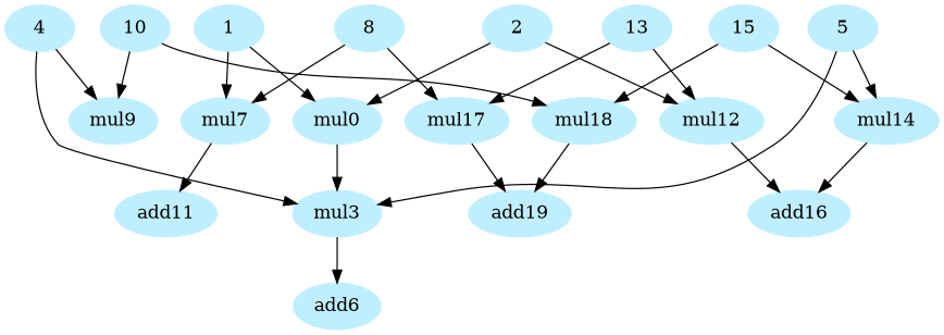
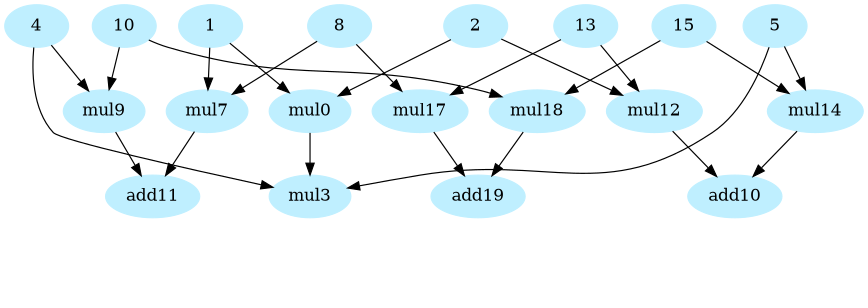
  digraph {
    node [color=lightblue1 style=filled]
    1
    mul0
    mul7
    mul3
    add11
    2
    mul12
-   add16
+   add16 [label=add10]
    4
    mul9
-   add6
    5
    mul14
    8
    mul17
    add19
    10
    mul18
    13
    15
    1 -> mul0
    1 -> mul7
    mul0 -> mul3
    mul7 -> add11
-   mul3 -> add6
    2 -> mul0
    2 -> mul12
    mul12 -> add16
    4 -> mul3
    4 -> mul9
+   mul9 -> add11
    5 -> mul3
    5 -> mul14
    mul14 -> add16
    8 -> mul7
    8 -> mul17
    mul17 -> add19
    10 -> mul9
    10 -> mul18
    mul18 -> add19
    13 -> mul12
    13 -> mul17
    15 -> mul14
    15 -> mul18
  }
